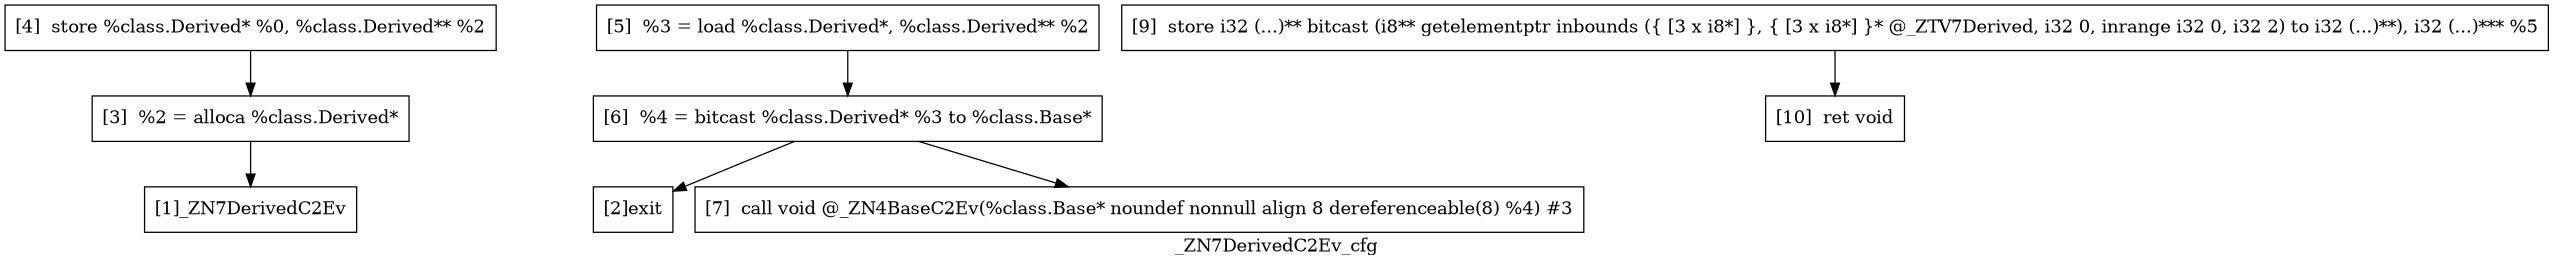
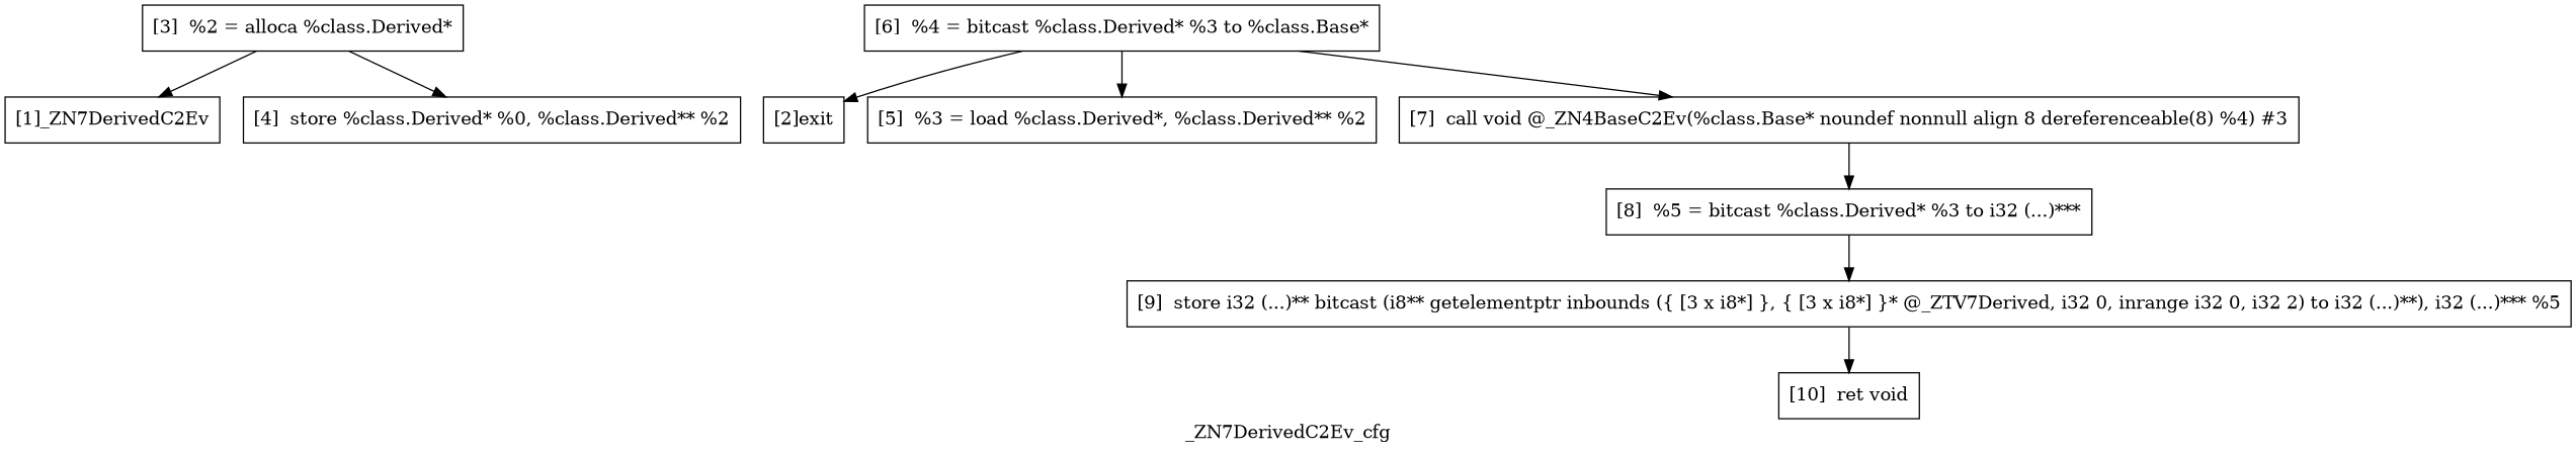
  digraph {
    label=_ZN7DerivedC2Ev_cfg
    node [color=black shape=rectangle]
    edge [color=black]
    n1 [label="[1]_ZN7DerivedC2Ev"]
    n2 [label="[3]  %2 = alloca %class.Derived*"]
    n3 [label="[4]  store %class.Derived* %0, %class.Derived** %2"]
    n4 [label="[2]exit"]
    n5 [label="[5]  %3 = load %class.Derived*, %class.Derived** %2"]
    n6 [label="[6]  %4 = bitcast %class.Derived* %3 to %class.Base*"]
    n7 [label="[7]  call void @_ZN4BaseC2Ev(%class.Base* noundef nonnull align 8 dereferenceable(8) %4) #3"]
+   n8 [label="[8]  %5 = bitcast %class.Derived* %3 to i32 (...)***"]
    n9 [label="[9]  store i32 (...)** bitcast (i8** getelementptr inbounds ({ [3 x i8*] }, { [3 x i8*] }* @_ZTV7Derived, i32 0, inrange i32 0, i32 2) to i32 (...)**), i32 (...)*** %5"]
    n10 [label="[10]  ret void"]
    n2 -> n1
-   n3 -> n2
-   n5 -> n6
+   n2 -> n3
+   n6 -> n5
    n6 -> n4
    n6 -> n7
+   n7 -> n8
+   n8 -> n9
    n9 -> n10
  }
